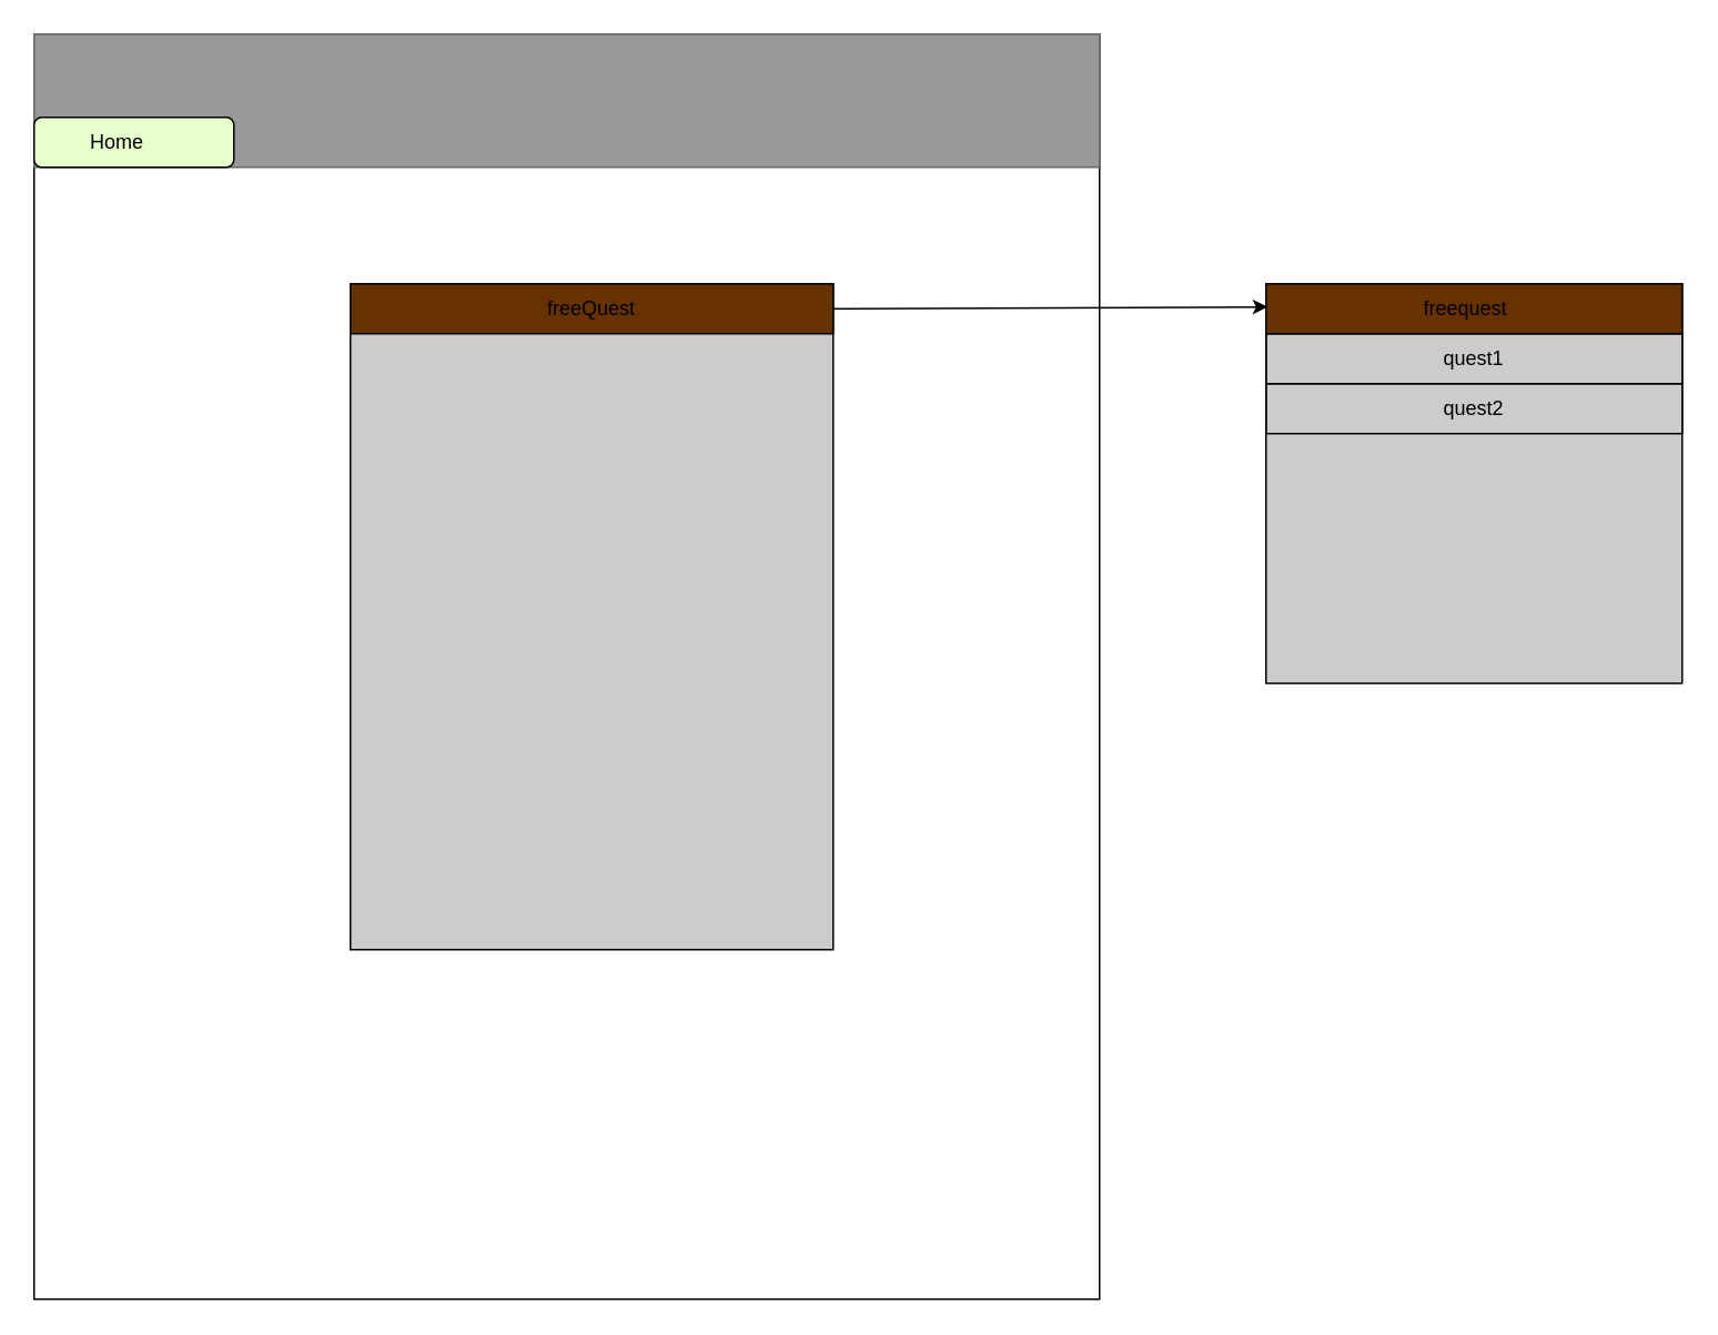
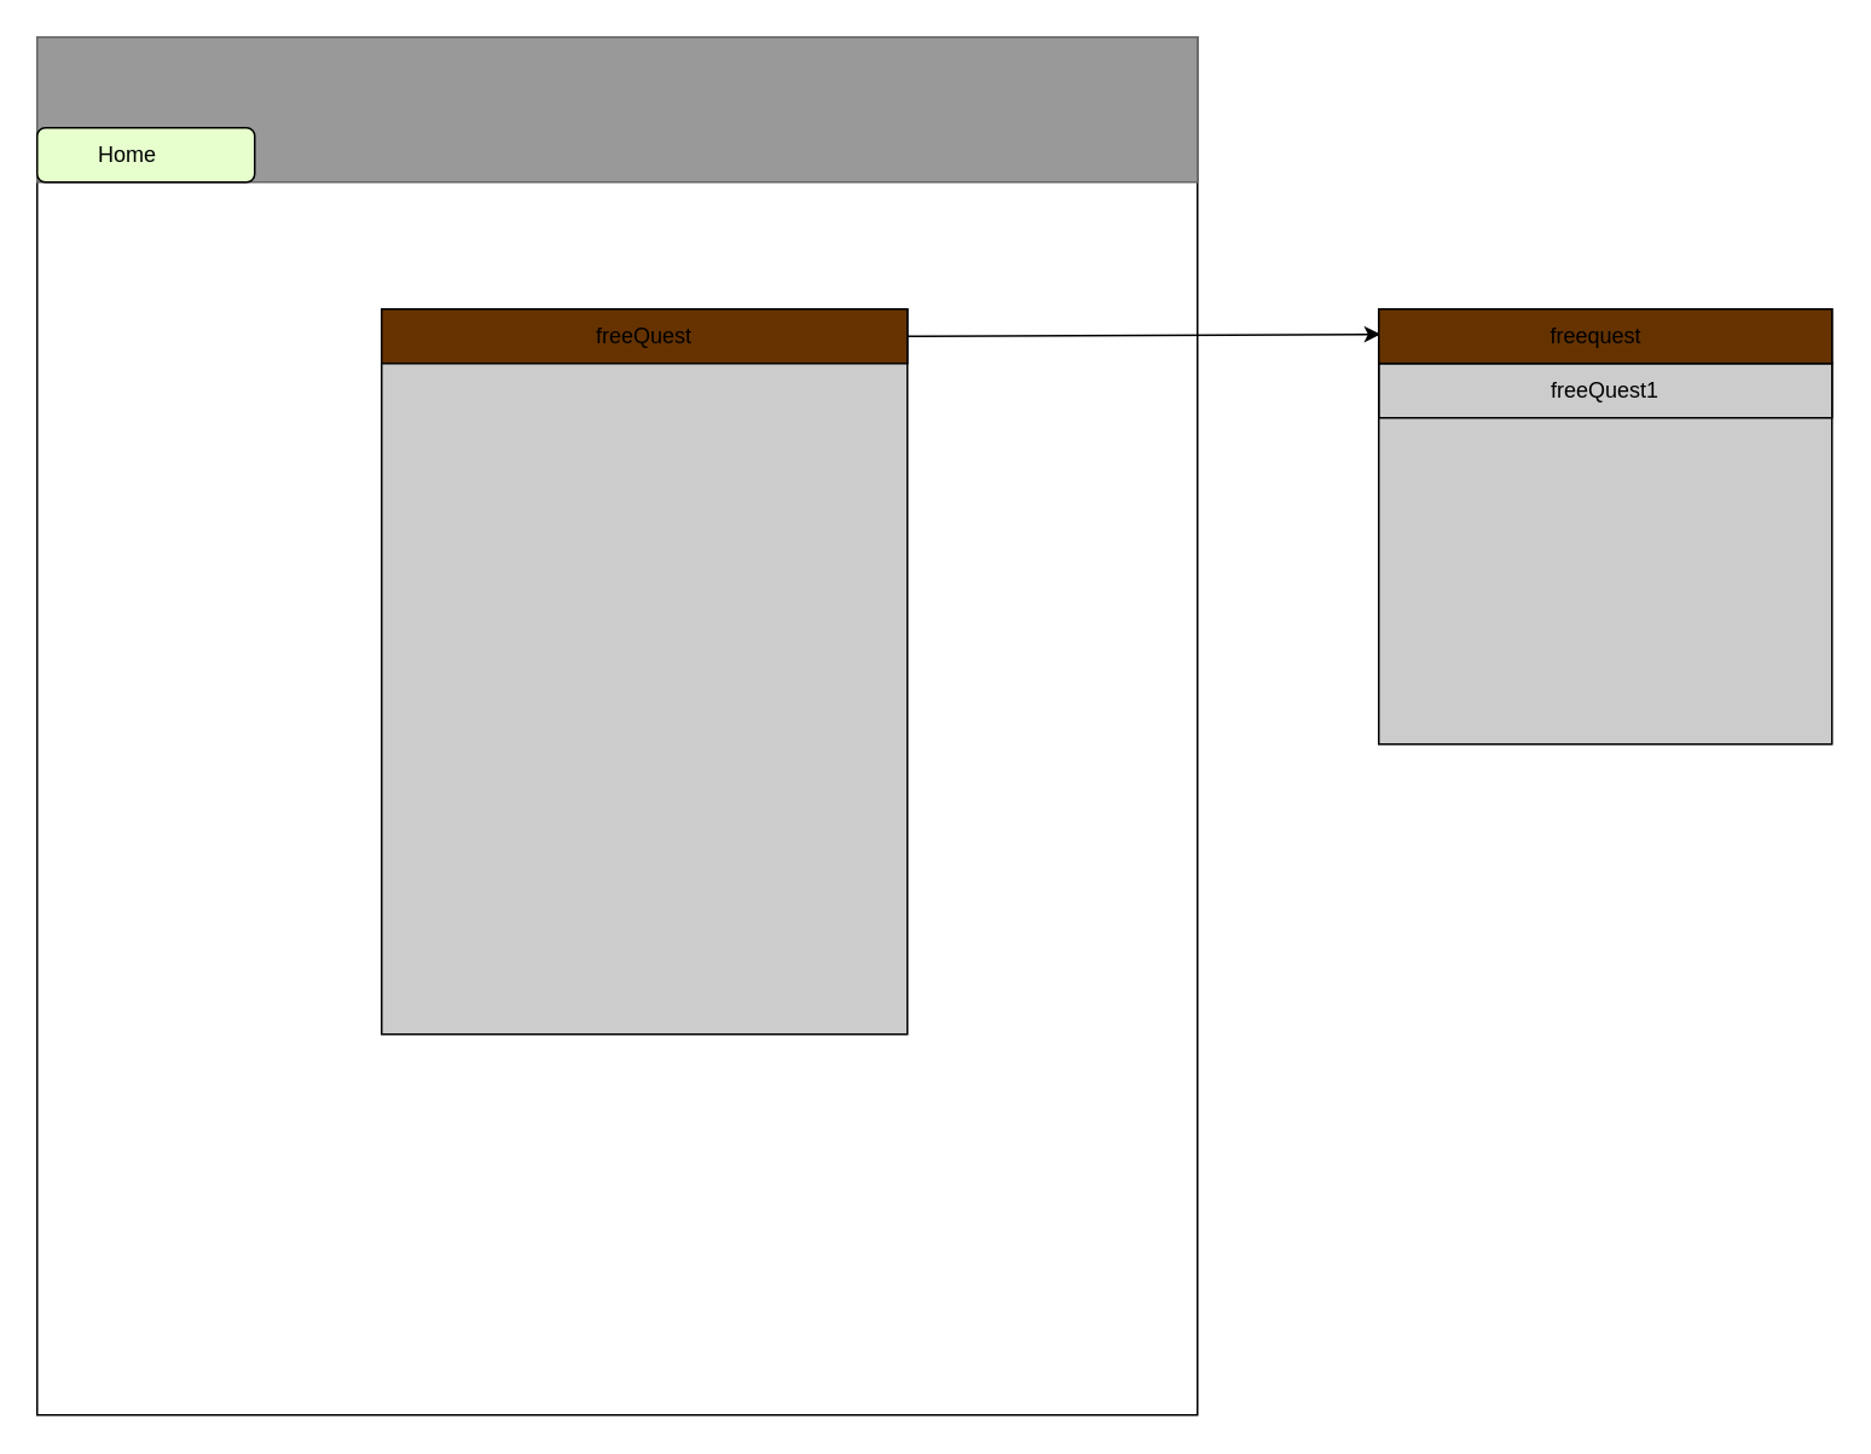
  <mxCell id="0" />
  <mxCell id="1" parent="0" />
  <mxCell id="2" value="" style="rounded=0;whiteSpace=wrap;html=1;" vertex="1" parent="1"><mxGeometry x="20" y="20" width="640" height="760" as="geometry" /></mxCell>
  <mxCell id="3" value="" style="rounded=0;whiteSpace=wrap;html=1;fillColor=#999999;strokeColor=#666666;fontColor=#333333;" vertex="1" parent="1"><mxGeometry x="20" y="20" width="640" height="80" as="geometry" /></mxCell>
  <mxCell id="4" value="Home" style="text;html=1;strokeColor=none;fillColor=none;align=center;verticalAlign=middle;whiteSpace=wrap;rounded=0;" vertex="1" parent="1"><mxGeometry x="20" y="80" width="100" height="20" as="geometry" /></mxCell>
  <mxCell id="5" value="" style="rounded=1;whiteSpace=wrap;html=1;fillColor=#E6FFCC;" vertex="1" parent="1"><mxGeometry x="20" y="70" width="120" height="30" as="geometry" /></mxCell>
  <mxCell id="6" value="Home" style="text;html=1;strokeColor=none;fillColor=none;align=center;verticalAlign=middle;whiteSpace=wrap;rounded=0;" vertex="1" parent="1"><mxGeometry x="50" y="75" width="40" height="20" as="geometry" /></mxCell>
  <mxCell id="7" value="" style="rounded=0;whiteSpace=wrap;html=1;fillColor=#CCCCCC;strokeColor=#000000;" vertex="1" parent="1"><mxGeometry x="210" y="170" width="290" height="400" as="geometry" /></mxCell>
  <mxCell id="8" value="" style="rounded=0;whiteSpace=wrap;html=1;strokeColor=#000000;fillColor=#663300;" vertex="1" parent="1"><mxGeometry x="210" y="170" width="290" height="30" as="geometry" /></mxCell>
  <mxCell id="9" value="freeQuest" style="text;html=1;strokeColor=none;fillColor=none;align=center;verticalAlign=middle;whiteSpace=wrap;rounded=0;" vertex="1" parent="1"><mxGeometry x="280" y="175" width="150" height="20" as="geometry" /></mxCell>
  <mxCell id="10" value="" style="rounded=0;whiteSpace=wrap;html=1;strokeColor=#000000;fillColor=#CCCCCC;" vertex="1" parent="1"><mxGeometry x="760" y="170" width="250" height="240" as="geometry" /></mxCell>
  <mxCell id="11" value="" style="endArrow=classic;html=1;entryX=0.004;entryY=0.058;entryDx=0;entryDy=0;exitX=1;exitY=0.5;exitDx=0;exitDy=0;entryPerimeter=0;" edge="1" parent="1" source="8" target="10"><mxGeometry width="50" height="50" relative="1" as="geometry"><mxPoint x="20" y="850" as="sourcePoint" /><mxPoint x="70" y="800" as="targetPoint" /><Array as="points" /></mxGeometry></mxCell>
  <mxCell id="12" value="" style="rounded=0;whiteSpace=wrap;html=1;strokeColor=#000000;fillColor=#663300;" vertex="1" parent="1"><mxGeometry x="760" y="170" width="250" height="30" as="geometry" /></mxCell>
  <mxCell id="13" value="freequest" style="text;html=1;strokeColor=none;fillColor=none;align=center;verticalAlign=middle;whiteSpace=wrap;rounded=0;" vertex="1" parent="1"><mxGeometry x="830" y="175" width="100" height="20" as="geometry" /></mxCell>
- <mxCell id="14" value="quest1" style="text;html=1;strokeColor=#000000;fillColor=none;align=center;verticalAlign=middle;whiteSpace=wrap;rounded=0;" vertex="1" parent="1"><mxGeometry x="760" y="200" width="250" height="30" as="geometry" /></mxCell>
- <mxCell id="15" value="quest2" style="text;html=1;strokeColor=#000000;fillColor=none;align=center;verticalAlign=middle;whiteSpace=wrap;rounded=0;" vertex="1" parent="1"><mxGeometry x="760" y="230" width="250" height="30" as="geometry" /></mxCell>
+ <mxCell id="14" value="freeQuest1" style="text;html=1;strokeColor=#000000;fillColor=none;align=center;verticalAlign=middle;whiteSpace=wrap;rounded=0;" vertex="1" parent="1"><mxGeometry x="760" y="200" width="250" height="30" as="geometry" /></mxCell>
